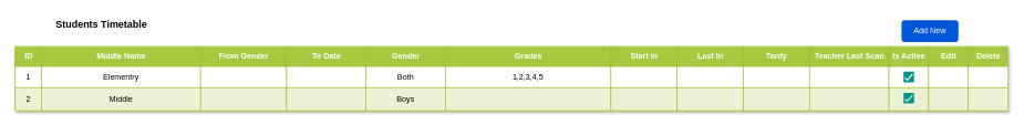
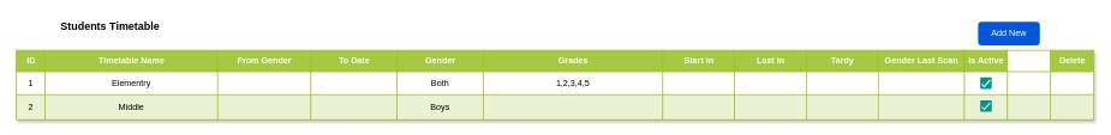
  <mxCell id="0" />
  <mxCell id="1" parent="0" />
  <mxCell id="2" value="Assets" style="childLayout=tableLayout;recursiveResize=0;strokeColor=#98bf21;fillColor=#A7C942;shadow=1;" vertex="1" parent="1"><mxGeometry x="20" y="70" width="1500" height="97" as="geometry" /></mxCell>
  <mxCell id="3" style="shape=tableRow;horizontal=0;startSize=0;swimlaneHead=0;swimlaneBody=0;top=0;left=0;bottom=0;right=0;dropTarget=0;collapsible=0;recursiveResize=0;expand=0;fontStyle=0;strokeColor=inherit;fillColor=#ffffff;" vertex="1" parent="2"><mxGeometry width="1500" height="30" as="geometry" /></mxCell>
  <mxCell id="4" value="ID" style="connectable=0;recursiveResize=0;strokeColor=inherit;fillColor=#A7C942;align=center;fontStyle=1;fontColor=#FFFFFF;html=1;" vertex="1" parent="3"><mxGeometry width="40" height="30" as="geometry"><mxRectangle width="40" height="30" as="alternateBounds" /></mxGeometry></mxCell>
- <mxCell id="5" value="Middle Name" style="connectable=0;recursiveResize=0;strokeColor=inherit;fillColor=#A7C942;align=center;fontStyle=1;fontColor=#FFFFFF;html=1;" vertex="1" parent="3"><mxGeometry x="40" width="240" height="30" as="geometry"><mxRectangle width="240" height="30" as="alternateBounds" /></mxGeometry></mxCell>
+ <mxCell id="5" value="Timetable Name" style="connectable=0;recursiveResize=0;strokeColor=inherit;fillColor=#A7C942;align=center;fontStyle=1;fontColor=#FFFFFF;html=1;" vertex="1" parent="3"><mxGeometry x="40" width="240" height="30" as="geometry"><mxRectangle width="240" height="30" as="alternateBounds" /></mxGeometry></mxCell>
  <mxCell id="6" value="From Gender" style="connectable=0;recursiveResize=0;strokeColor=inherit;fillColor=#A7C942;align=center;fontStyle=1;fontColor=#FFFFFF;html=1;" vertex="1" parent="3"><mxGeometry x="280" width="130" height="30" as="geometry"><mxRectangle width="130" height="30" as="alternateBounds" /></mxGeometry></mxCell>
  <mxCell id="7" value="To Date" style="connectable=0;recursiveResize=0;strokeColor=inherit;fillColor=#A7C942;align=center;fontStyle=1;fontColor=#FFFFFF;html=1;" vertex="1" parent="3"><mxGeometry x="410" width="120" height="30" as="geometry"><mxRectangle width="120" height="30" as="alternateBounds" /></mxGeometry></mxCell>
  <mxCell id="8" value="Gender" style="connectable=0;recursiveResize=0;strokeColor=inherit;fillColor=#A7C942;align=center;fontStyle=1;fontColor=#FFFFFF;html=1;" vertex="1" parent="3"><mxGeometry x="530" width="120" height="30" as="geometry"><mxRectangle width="120" height="30" as="alternateBounds" /></mxGeometry></mxCell>
  <mxCell id="9" value="Grades" style="connectable=0;recursiveResize=0;strokeColor=inherit;fillColor=#A7C942;align=center;fontStyle=1;fontColor=#FFFFFF;html=1;" vertex="1" parent="3"><mxGeometry x="650" width="250" height="30" as="geometry"><mxRectangle width="250" height="30" as="alternateBounds" /></mxGeometry></mxCell>
  <mxCell id="10" value="Start in" style="connectable=0;recursiveResize=0;strokeColor=inherit;fillColor=#A7C942;align=center;fontStyle=1;fontColor=#FFFFFF;html=1;" vertex="1" parent="3"><mxGeometry x="900" width="100" height="30" as="geometry"><mxRectangle width="100" height="30" as="alternateBounds" /></mxGeometry></mxCell>
  <mxCell id="11" value="Last In" style="connectable=0;recursiveResize=0;strokeColor=inherit;fillColor=#A7C942;align=center;fontStyle=1;fontColor=#FFFFFF;html=1;" vertex="1" parent="3"><mxGeometry x="1000" width="100" height="30" as="geometry"><mxRectangle width="100" height="30" as="alternateBounds" /></mxGeometry></mxCell>
  <mxCell id="12" value="Tardy" style="connectable=0;recursiveResize=0;strokeColor=inherit;fillColor=#A7C942;align=center;fontStyle=1;fontColor=#FFFFFF;html=1;" vertex="1" parent="3"><mxGeometry x="1100" width="100" height="30" as="geometry"><mxRectangle width="100" height="30" as="alternateBounds" /></mxGeometry></mxCell>
- <mxCell id="13" value="Teacher Last Scan" style="connectable=0;recursiveResize=0;strokeColor=inherit;fillColor=#A7C942;align=center;fontStyle=1;fontColor=#FFFFFF;html=1;" vertex="1" parent="3"><mxGeometry x="1200" width="120" height="30" as="geometry"><mxRectangle width="120" height="30" as="alternateBounds" /></mxGeometry></mxCell>
+ <mxCell id="13" value="Gender Last Scan" style="connectable=0;recursiveResize=0;strokeColor=inherit;fillColor=#A7C942;align=center;fontStyle=1;fontColor=#FFFFFF;html=1;" vertex="1" parent="3"><mxGeometry x="1200" width="120" height="30" as="geometry"><mxRectangle width="120" height="30" as="alternateBounds" /></mxGeometry></mxCell>
  <mxCell id="14" value="Is Active" style="connectable=0;recursiveResize=0;strokeColor=inherit;fillColor=#A7C942;align=center;fontStyle=1;fontColor=#FFFFFF;html=1;" vertex="1" parent="3"><mxGeometry x="1320" width="60" height="30" as="geometry"><mxRectangle width="60" height="30" as="alternateBounds" /></mxGeometry></mxCell>
- <mxCell id="15" value="Edit" style="connectable=0;recursiveResize=0;strokeColor=inherit;fillColor=#A7C942;align=center;fontStyle=1;fontColor=#FFFFFF;html=1;" vertex="1" parent="3"><mxGeometry x="1380" width="60" height="30" as="geometry"><mxRectangle width="60" height="30" as="alternateBounds" /></mxGeometry></mxCell>
+ <mxCell id="15" value="Edit" style="connectable=0;recursiveResize=0;strokeColor=inherit;fillColor=#ffffff;align=center;fontStyle=1;fontColor=#FFFFFF;html=1;" vertex="1" parent="3"><mxGeometry x="1380" width="60" height="30" as="geometry"><mxRectangle width="60" height="30" as="alternateBounds" /></mxGeometry></mxCell>
  <mxCell id="16" value="Delete" style="connectable=0;recursiveResize=0;strokeColor=inherit;fillColor=#A7C942;align=center;fontStyle=1;fontColor=#FFFFFF;html=1;" vertex="1" parent="3"><mxGeometry x="1440" width="60" height="30" as="geometry"><mxRectangle width="60" height="30" as="alternateBounds" /></mxGeometry></mxCell>
  <mxCell id="17" value="" style="shape=tableRow;horizontal=0;startSize=0;swimlaneHead=0;swimlaneBody=0;top=0;left=0;bottom=0;right=0;dropTarget=0;collapsible=0;recursiveResize=0;expand=0;fontStyle=0;strokeColor=inherit;fillColor=#ffffff;" vertex="1" parent="2"><mxGeometry y="30" width="1500" height="32" as="geometry" /></mxCell>
  <mxCell id="18" value="1" style="connectable=0;recursiveResize=0;strokeColor=inherit;fillColor=inherit;align=center;whiteSpace=wrap;html=1;" vertex="1" parent="17"><mxGeometry width="40" height="32" as="geometry"><mxRectangle width="40" height="32" as="alternateBounds" /></mxGeometry></mxCell>
  <mxCell id="19" value="Elementry" style="connectable=0;recursiveResize=0;strokeColor=inherit;fillColor=inherit;align=center;whiteSpace=wrap;html=1;" vertex="1" parent="17"><mxGeometry x="40" width="240" height="32" as="geometry"><mxRectangle width="240" height="32" as="alternateBounds" /></mxGeometry></mxCell>
  <mxCell id="20" value="" style="connectable=0;recursiveResize=0;strokeColor=inherit;fillColor=inherit;align=center;whiteSpace=wrap;html=1;" vertex="1" parent="17"><mxGeometry x="280" width="130" height="32" as="geometry"><mxRectangle width="130" height="32" as="alternateBounds" /></mxGeometry></mxCell>
  <mxCell id="21" style="connectable=0;recursiveResize=0;strokeColor=inherit;fillColor=inherit;align=center;whiteSpace=wrap;html=1;" vertex="1" parent="17"><mxGeometry x="410" width="120" height="32" as="geometry"><mxRectangle width="120" height="32" as="alternateBounds" /></mxGeometry></mxCell>
  <mxCell id="22" value="Both" style="connectable=0;recursiveResize=0;strokeColor=inherit;fillColor=inherit;align=center;whiteSpace=wrap;html=1;" vertex="1" parent="17"><mxGeometry x="530" width="120" height="32" as="geometry"><mxRectangle width="120" height="32" as="alternateBounds" /></mxGeometry></mxCell>
  <mxCell id="23" value="1,2,3,4,5" style="connectable=0;recursiveResize=0;strokeColor=inherit;fillColor=inherit;align=center;whiteSpace=wrap;html=1;" vertex="1" parent="17"><mxGeometry x="650" width="250" height="32" as="geometry"><mxRectangle width="250" height="32" as="alternateBounds" /></mxGeometry></mxCell>
  <mxCell id="24" style="connectable=0;recursiveResize=0;strokeColor=inherit;fillColor=inherit;align=center;whiteSpace=wrap;html=1;" vertex="1" parent="17"><mxGeometry x="900" width="100" height="32" as="geometry"><mxRectangle width="100" height="32" as="alternateBounds" /></mxGeometry></mxCell>
  <mxCell id="25" style="connectable=0;recursiveResize=0;strokeColor=inherit;fillColor=inherit;align=center;whiteSpace=wrap;html=1;" vertex="1" parent="17"><mxGeometry x="1000" width="100" height="32" as="geometry"><mxRectangle width="100" height="32" as="alternateBounds" /></mxGeometry></mxCell>
  <mxCell id="26" style="connectable=0;recursiveResize=0;strokeColor=inherit;fillColor=inherit;align=center;whiteSpace=wrap;html=1;" vertex="1" parent="17"><mxGeometry x="1100" width="100" height="32" as="geometry"><mxRectangle width="100" height="32" as="alternateBounds" /></mxGeometry></mxCell>
  <mxCell id="27" style="connectable=0;recursiveResize=0;strokeColor=inherit;fillColor=inherit;align=center;whiteSpace=wrap;html=1;" vertex="1" parent="17"><mxGeometry x="1200" width="120" height="32" as="geometry"><mxRectangle width="120" height="32" as="alternateBounds" /></mxGeometry></mxCell>
  <mxCell id="28" style="connectable=0;recursiveResize=0;strokeColor=inherit;fillColor=inherit;align=center;whiteSpace=wrap;html=1;" vertex="1" parent="17"><mxGeometry x="1320" width="60" height="32" as="geometry"><mxRectangle width="60" height="32" as="alternateBounds" /></mxGeometry></mxCell>
  <mxCell id="29" style="connectable=0;recursiveResize=0;strokeColor=inherit;fillColor=inherit;align=center;whiteSpace=wrap;html=1;" vertex="1" parent="17"><mxGeometry x="1380" width="60" height="32" as="geometry"><mxRectangle width="60" height="32" as="alternateBounds" /></mxGeometry></mxCell>
  <mxCell id="30" style="connectable=0;recursiveResize=0;strokeColor=inherit;fillColor=inherit;align=center;whiteSpace=wrap;html=1;" vertex="1" parent="17"><mxGeometry x="1440" width="60" height="32" as="geometry"><mxRectangle width="60" height="32" as="alternateBounds" /></mxGeometry></mxCell>
  <mxCell id="31" value="" style="shape=tableRow;horizontal=0;startSize=0;swimlaneHead=0;swimlaneBody=0;top=0;left=0;bottom=0;right=0;dropTarget=0;collapsible=0;recursiveResize=0;expand=0;fontStyle=1;strokeColor=inherit;fillColor=#EAF2D3;" vertex="1" parent="2"><mxGeometry y="62" width="1500" height="35" as="geometry" /></mxCell>
  <mxCell id="32" value="2" style="connectable=0;recursiveResize=0;strokeColor=inherit;fillColor=inherit;whiteSpace=wrap;html=1;" vertex="1" parent="31"><mxGeometry width="40" height="35" as="geometry"><mxRectangle width="40" height="35" as="alternateBounds" /></mxGeometry></mxCell>
  <mxCell id="33" value="Middle" style="connectable=0;recursiveResize=0;strokeColor=inherit;fillColor=inherit;whiteSpace=wrap;html=1;" vertex="1" parent="31"><mxGeometry x="40" width="240" height="35" as="geometry"><mxRectangle width="240" height="35" as="alternateBounds" /></mxGeometry></mxCell>
  <mxCell id="34" value="" style="connectable=0;recursiveResize=0;strokeColor=inherit;fillColor=inherit;whiteSpace=wrap;html=1;" vertex="1" parent="31"><mxGeometry x="280" width="130" height="35" as="geometry"><mxRectangle width="130" height="35" as="alternateBounds" /></mxGeometry></mxCell>
  <mxCell id="35" style="connectable=0;recursiveResize=0;strokeColor=inherit;fillColor=inherit;whiteSpace=wrap;html=1;" vertex="1" parent="31"><mxGeometry x="410" width="120" height="35" as="geometry"><mxRectangle width="120" height="35" as="alternateBounds" /></mxGeometry></mxCell>
  <mxCell id="36" value="Boys" style="connectable=0;recursiveResize=0;strokeColor=inherit;fillColor=inherit;whiteSpace=wrap;html=1;" vertex="1" parent="31"><mxGeometry x="530" width="120" height="35" as="geometry"><mxRectangle width="120" height="35" as="alternateBounds" /></mxGeometry></mxCell>
  <mxCell id="37" style="connectable=0;recursiveResize=0;strokeColor=inherit;fillColor=inherit;whiteSpace=wrap;html=1;" vertex="1" parent="31"><mxGeometry x="650" width="250" height="35" as="geometry"><mxRectangle width="250" height="35" as="alternateBounds" /></mxGeometry></mxCell>
  <mxCell id="38" style="connectable=0;recursiveResize=0;strokeColor=inherit;fillColor=inherit;whiteSpace=wrap;html=1;" vertex="1" parent="31"><mxGeometry x="900" width="100" height="35" as="geometry"><mxRectangle width="100" height="35" as="alternateBounds" /></mxGeometry></mxCell>
  <mxCell id="39" style="connectable=0;recursiveResize=0;strokeColor=inherit;fillColor=inherit;whiteSpace=wrap;html=1;" vertex="1" parent="31"><mxGeometry x="1000" width="100" height="35" as="geometry"><mxRectangle width="100" height="35" as="alternateBounds" /></mxGeometry></mxCell>
  <mxCell id="40" style="connectable=0;recursiveResize=0;strokeColor=inherit;fillColor=inherit;whiteSpace=wrap;html=1;" vertex="1" parent="31"><mxGeometry x="1100" width="100" height="35" as="geometry"><mxRectangle width="100" height="35" as="alternateBounds" /></mxGeometry></mxCell>
  <mxCell id="41" style="connectable=0;recursiveResize=0;strokeColor=inherit;fillColor=inherit;whiteSpace=wrap;html=1;" vertex="1" parent="31"><mxGeometry x="1200" width="120" height="35" as="geometry"><mxRectangle width="120" height="35" as="alternateBounds" /></mxGeometry></mxCell>
  <mxCell id="42" style="connectable=0;recursiveResize=0;strokeColor=inherit;fillColor=inherit;whiteSpace=wrap;html=1;" vertex="1" parent="31"><mxGeometry x="1320" width="60" height="35" as="geometry"><mxRectangle width="60" height="35" as="alternateBounds" /></mxGeometry></mxCell>
  <mxCell id="43" style="connectable=0;recursiveResize=0;strokeColor=inherit;fillColor=inherit;whiteSpace=wrap;html=1;" vertex="1" parent="31"><mxGeometry x="1380" width="60" height="35" as="geometry"><mxRectangle width="60" height="35" as="alternateBounds" /></mxGeometry></mxCell>
  <mxCell id="44" style="connectable=0;recursiveResize=0;strokeColor=inherit;fillColor=inherit;whiteSpace=wrap;html=1;" vertex="1" parent="31"><mxGeometry x="1440" width="60" height="35" as="geometry"><mxRectangle width="60" height="35" as="alternateBounds" /></mxGeometry></mxCell>
  <mxCell id="45" value="Students Timetable" style="text;html=1;align=center;verticalAlign=middle;resizable=0;points=[];autosize=1;strokeColor=none;fillColor=none;fontStyle=1;fontSize=15;" vertex="1" parent="1"><mxGeometry x="70" y="20" width="160" height="30" as="geometry" /></mxCell>
  <mxCell id="46" value="Add New" style="rounded=1;fillColor=#0057D8;strokeColor=none;html=1;whiteSpace=wrap;fontColor=#ffffff;align=center;verticalAlign=middle;fontStyle=0;fontSize=12;sketch=0;" vertex="1" parent="1"><mxGeometry x="1359" y="30" width="86" height="33" as="geometry" /></mxCell>
  <mxCell id="47" value="" style="dashed=0;labelPosition=right;align=left;shape=mxgraph.gmdl.checkbox;strokeColor=none;fillColor=#009587;strokeWidth=2;aspect=fixed;sketch=0;html=1;" vertex="1" parent="1"><mxGeometry x="1362" y="108" width="16" height="16" as="geometry" /></mxCell>
  <mxCell id="48" value="" style="dashed=0;labelPosition=right;align=left;shape=mxgraph.gmdl.checkbox;strokeColor=none;fillColor=#009587;strokeWidth=2;aspect=fixed;sketch=0;html=1;" vertex="1" parent="1"><mxGeometry x="1362" y="140" width="16" height="16" as="geometry" /></mxCell>
